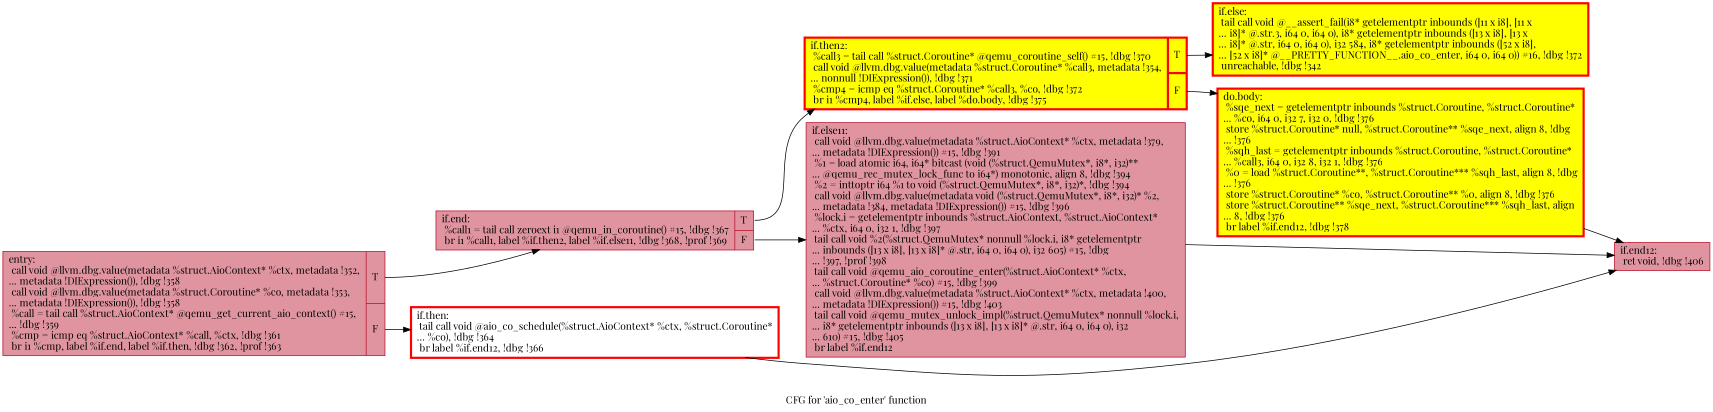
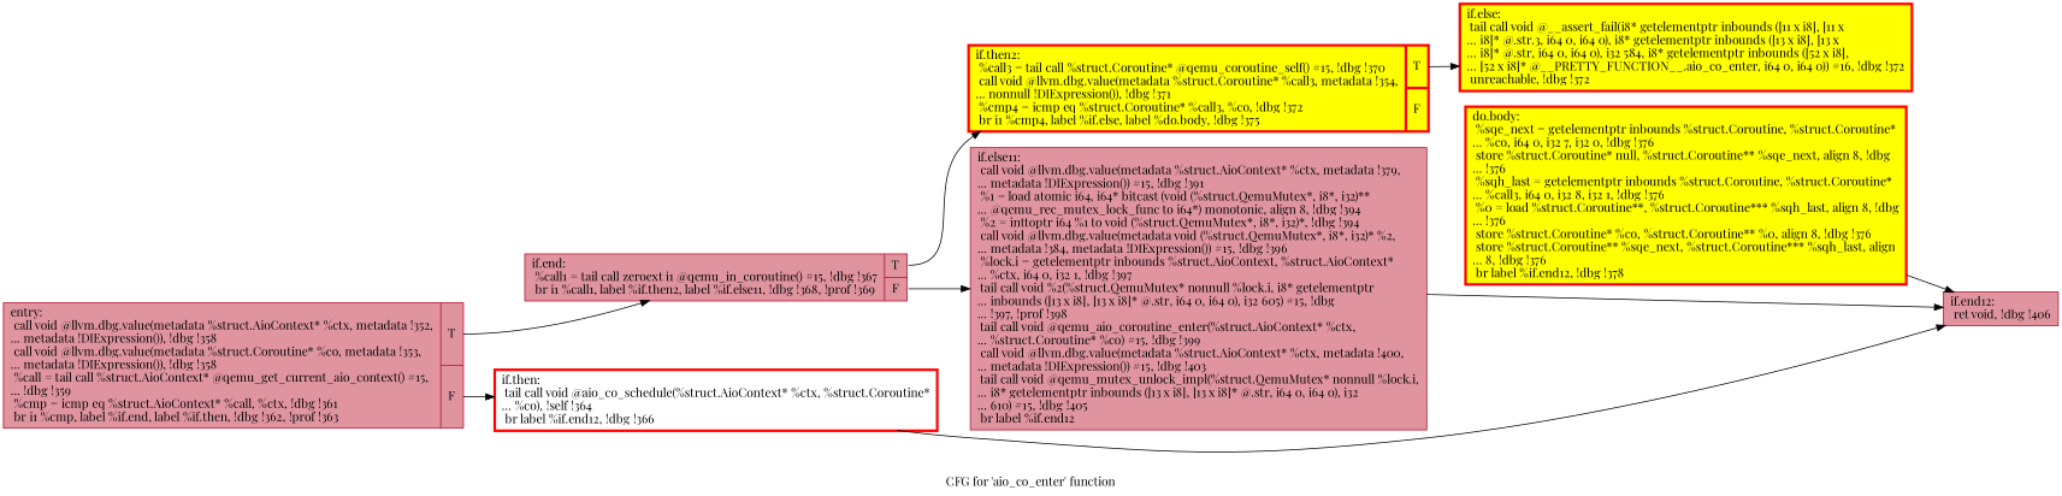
  digraph {
    fontname="Playfair Display"
    label="CFG for 'aio_co_enter' function"
    rankdir=LR
    node [color="#b70d28ff" fillcolor="#b70d2870" fontname="Playfair Display" shape=record style=filled]
    edge [fontname="Playfair Display"]
    n1 [label="{entry:\l  call void @llvm.dbg.value(metadata %struct.AioContext* %ctx, metadata !352,\l... metadata !DIExpression()), !dbg !358\l  call void @llvm.dbg.value(metadata %struct.Coroutine* %co, metadata !353,\l... metadata !DIExpression()), !dbg !358\l  %call = tail call %struct.AioContext* @qemu_get_current_aio_context() #15,\l... !dbg !359\l  %cmp = icmp eq %struct.AioContext* %call, %ctx, !dbg !361\l  br i1 %cmp, label %if.end, label %if.then, !dbg !362, !prof !363\l|{<s0>T|<s1>F}}"]
    n2 [label="{if.end:                                           \l  %call1 = tail call zeroext i1 @qemu_in_coroutine() #15, !dbg !367\l  br i1 %call1, label %if.then2, label %if.else11, !dbg !368, !prof !369\l|{<s0>T|<s1>F}}"]
-   n3 [color=red label="{if.then:                                          \l  tail call void @aio_co_schedule(%struct.AioContext* %ctx, %struct.Coroutine*\l... %co), !dbg !364\l  br label %if.end12, !dbg !366\l}" penwidth=3.0 fillcolor="" style=""]
+   n3 [color=red label="{if.then:                                          \l  tail call void @aio_co_schedule(%struct.AioContext* %ctx, %struct.Coroutine*\l... %co), !self !364\l  br label %if.end12, !dbg !366\l}" penwidth=3.0 fillcolor="" style=""]
    n4 [color=red fillcolor=yellow label="{if.then2:                                         \l  %call3 = tail call %struct.Coroutine* @qemu_coroutine_self() #15, !dbg !370\l  call void @llvm.dbg.value(metadata %struct.Coroutine* %call3, metadata !354,\l... nonnull !DIExpression()), !dbg !371\l  %cmp4 = icmp eq %struct.Coroutine* %call3, %co, !dbg !372\l  br i1 %cmp4, label %if.else, label %do.body, !dbg !375\l|{<s0>T|<s1>F}}" penwidth=3.0]
    n5 [label="{if.else11:                                        \l  call void @llvm.dbg.value(metadata %struct.AioContext* %ctx, metadata !379,\l... metadata !DIExpression()) #15, !dbg !391\l  %1 = load atomic i64, i64* bitcast (void (%struct.QemuMutex*, i8*, i32)**\l... @qemu_rec_mutex_lock_func to i64*) monotonic, align 8, !dbg !394\l  %2 = inttoptr i64 %1 to void (%struct.QemuMutex*, i8*, i32)*, !dbg !394\l  call void @llvm.dbg.value(metadata void (%struct.QemuMutex*, i8*, i32)* %2,\l... metadata !384, metadata !DIExpression()) #15, !dbg !396\l  %lock.i = getelementptr inbounds %struct.AioContext, %struct.AioContext*\l... %ctx, i64 0, i32 1, !dbg !397\l  tail call void %2(%struct.QemuMutex* nonnull %lock.i, i8* getelementptr\l... inbounds ([13 x i8], [13 x i8]* @.str, i64 0, i64 0), i32 605) #15, !dbg\l... !397, !prof !398\l  tail call void @qemu_aio_coroutine_enter(%struct.AioContext* %ctx,\l... %struct.Coroutine* %co) #15, !dbg !399\l  call void @llvm.dbg.value(metadata %struct.AioContext* %ctx, metadata !400,\l... metadata !DIExpression()) #15, !dbg !403\l  tail call void @qemu_mutex_unlock_impl(%struct.QemuMutex* nonnull %lock.i,\l... i8* getelementptr inbounds ([13 x i8], [13 x i8]* @.str, i64 0, i64 0), i32\l... 610) #15, !dbg !405\l  br label %if.end12\l}"]
    n6 [label="{if.end12:                                         \l  ret void, !dbg !406\l}"]
-   n7 [color=red fillcolor=yellow label="{if.else:                                          \l  tail call void @__assert_fail(i8* getelementptr inbounds ([11 x i8], [11 x\l... i8]* @.str.3, i64 0, i64 0), i8* getelementptr inbounds ([13 x i8], [13 x\l... i8]* @.str, i64 0, i64 0), i32 584, i8* getelementptr inbounds ([52 x i8],\l... [52 x i8]* @__PRETTY_FUNCTION__.aio_co_enter, i64 0, i64 0)) #16, !dbg !372\l  unreachable, !dbg !342\l}" penwidth=3.0]
+   n7 [color=red fillcolor=yellow label="{if.else:                                          \l  tail call void @__assert_fail(i8* getelementptr inbounds ([11 x i8], [11 x\l... i8]* @.str.3, i64 0, i64 0), i8* getelementptr inbounds ([13 x i8], [13 x\l... i8]* @.str, i64 0, i64 0), i32 584, i8* getelementptr inbounds ([52 x i8],\l... [52 x i8]* @__PRETTY_FUNCTION__.aio_co_enter, i64 0, i64 0)) #16, !dbg !372\l  unreachable, !dbg !372\l}" penwidth=3.0]
    n8 [color=red fillcolor=yellow label="{do.body:                                          \l  %sqe_next = getelementptr inbounds %struct.Coroutine, %struct.Coroutine*\l... %co, i64 0, i32 7, i32 0, !dbg !376\l  store %struct.Coroutine* null, %struct.Coroutine** %sqe_next, align 8, !dbg\l... !376\l  %sqh_last = getelementptr inbounds %struct.Coroutine, %struct.Coroutine*\l... %call3, i64 0, i32 8, i32 1, !dbg !376\l  %0 = load %struct.Coroutine**, %struct.Coroutine*** %sqh_last, align 8, !dbg\l... !376\l  store %struct.Coroutine* %co, %struct.Coroutine** %0, align 8, !dbg !376\l  store %struct.Coroutine** %sqe_next, %struct.Coroutine*** %sqh_last, align\l... 8, !dbg !376\l  br label %if.end12, !dbg !378\l}" penwidth=3.0]
    n1 -> n2 [tailport=s0]
    n1 -> n3 [tailport=s1]
    n2 -> n4 [tailport=s0]
    n2 -> n5 [tailport=s1]
    n3 -> n6
    n4 -> n7 [tailport=s0]
-   n4 -> n8 [tailport=s1]
    n5 -> n6
    n8 -> n6
  }
